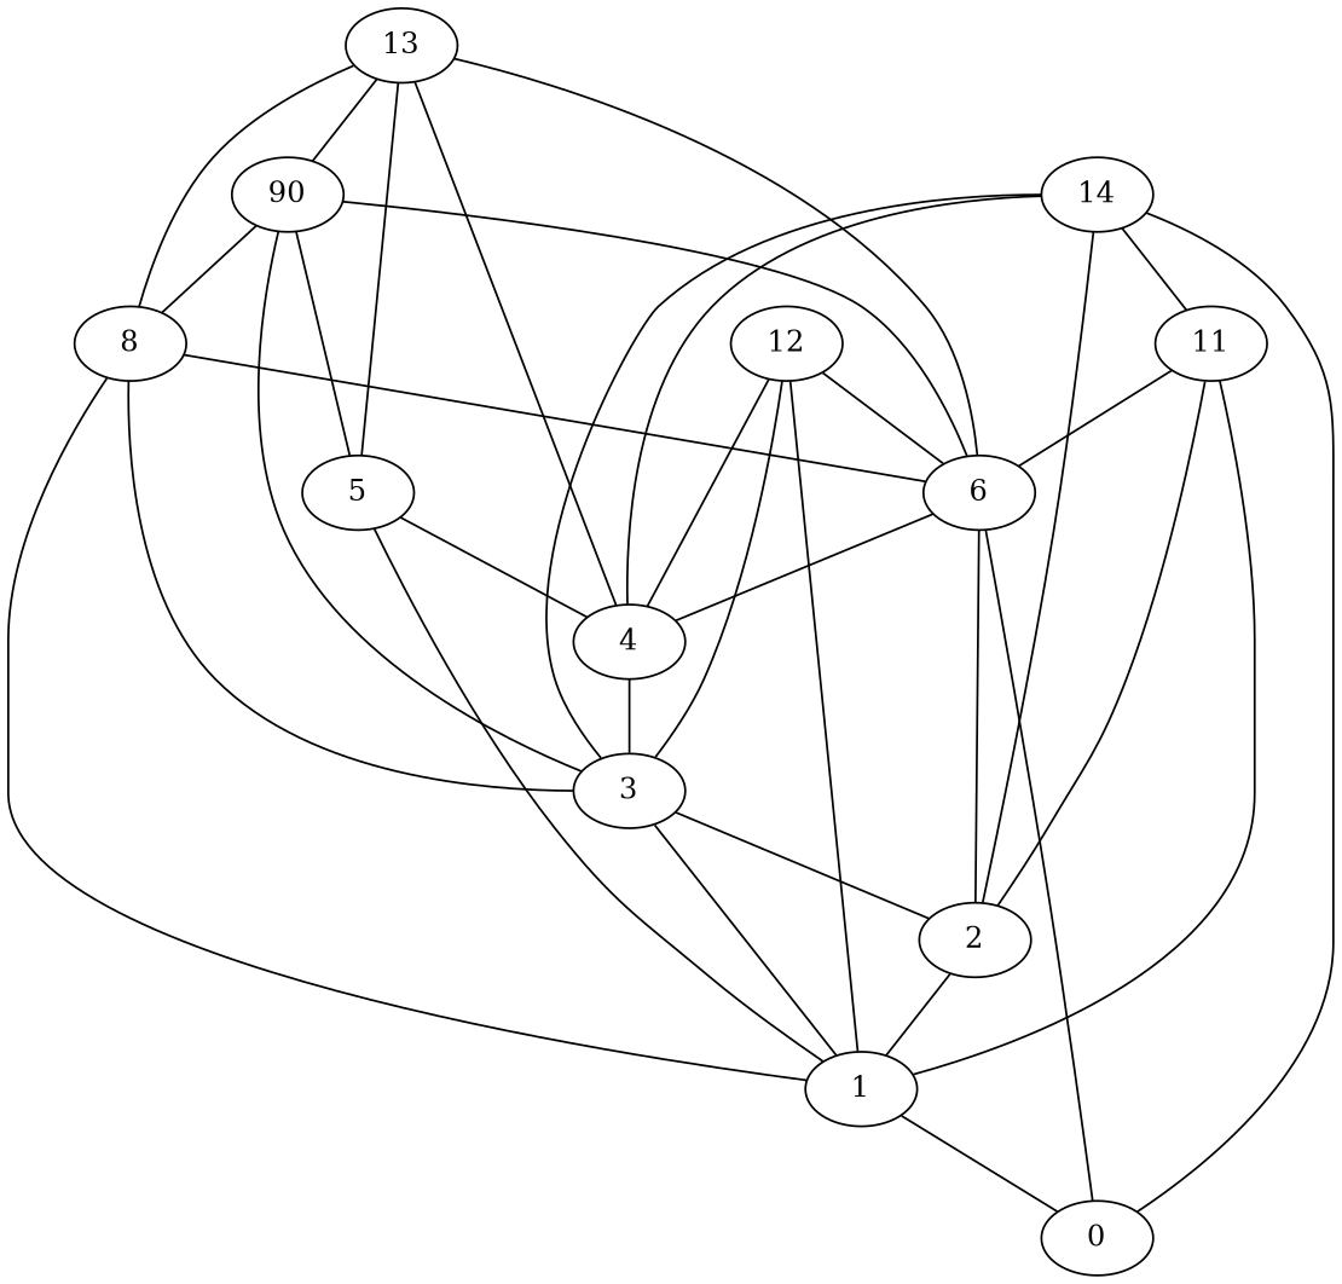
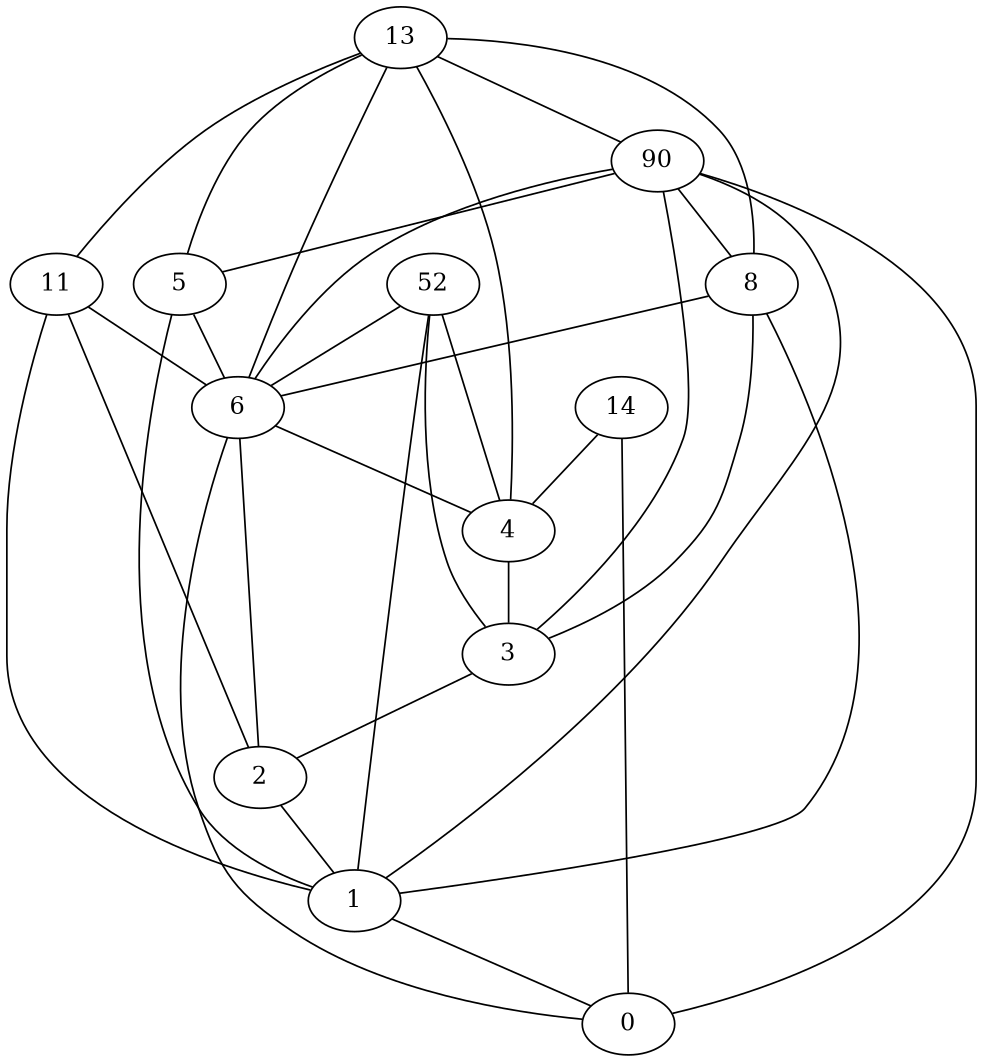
  digraph {
    rankdir=BT
    edge [arrowhead=both]
    0
    1
    6
    n4 [label=90]
    14
    2
    3
    5
    8
    11
-   12
+   12 [label=52]
    13
    4
    0 -> 1
    0 -> 6
+   0 -> n4
    0 -> 14
    1 -> 2
-   1 -> 3
+   1 -> n4
    1 -> 5
    1 -> 8
    1 -> 11
    1 -> 12
    6 -> n4
    6 -> 8
    6 -> 11
    6 -> 12
    6 -> 13
    n4 -> 13
    2 -> 6
-   2 -> 14
    2 -> 3
    2 -> 11
    3 -> n4
-   3 -> 14
    3 -> 8
    3 -> 12
    3 -> 4
    5 -> n4
    5 -> 13
    8 -> n4
    8 -> 13
-   11 -> 14
+   11 -> 13
    4 -> 6
    4 -> 14
-   4 -> 5
+   6 -> 5
    4 -> 12
    4 -> 13
  }
